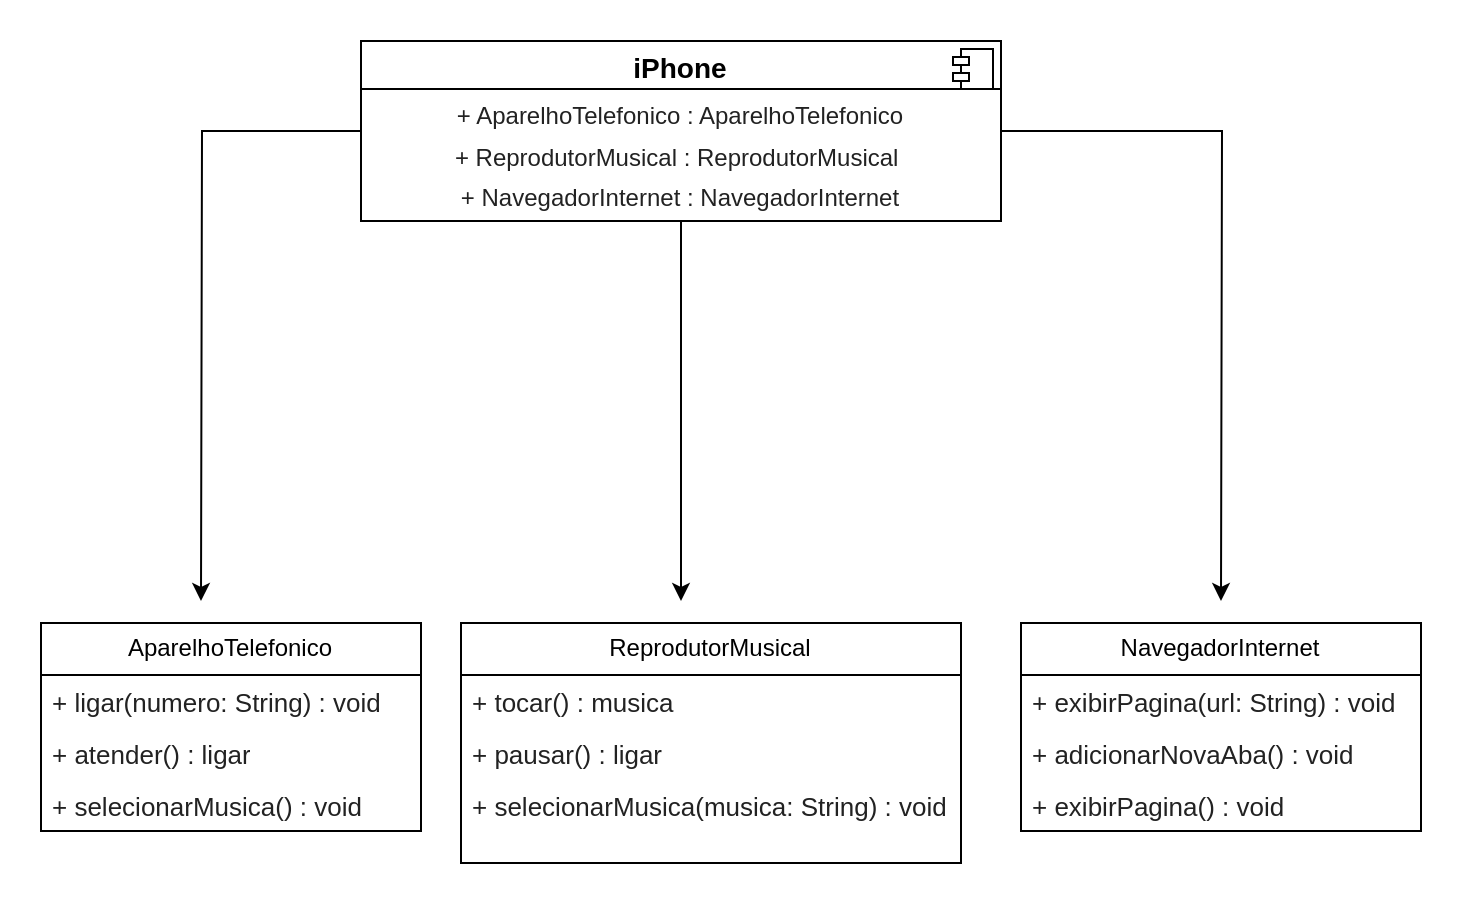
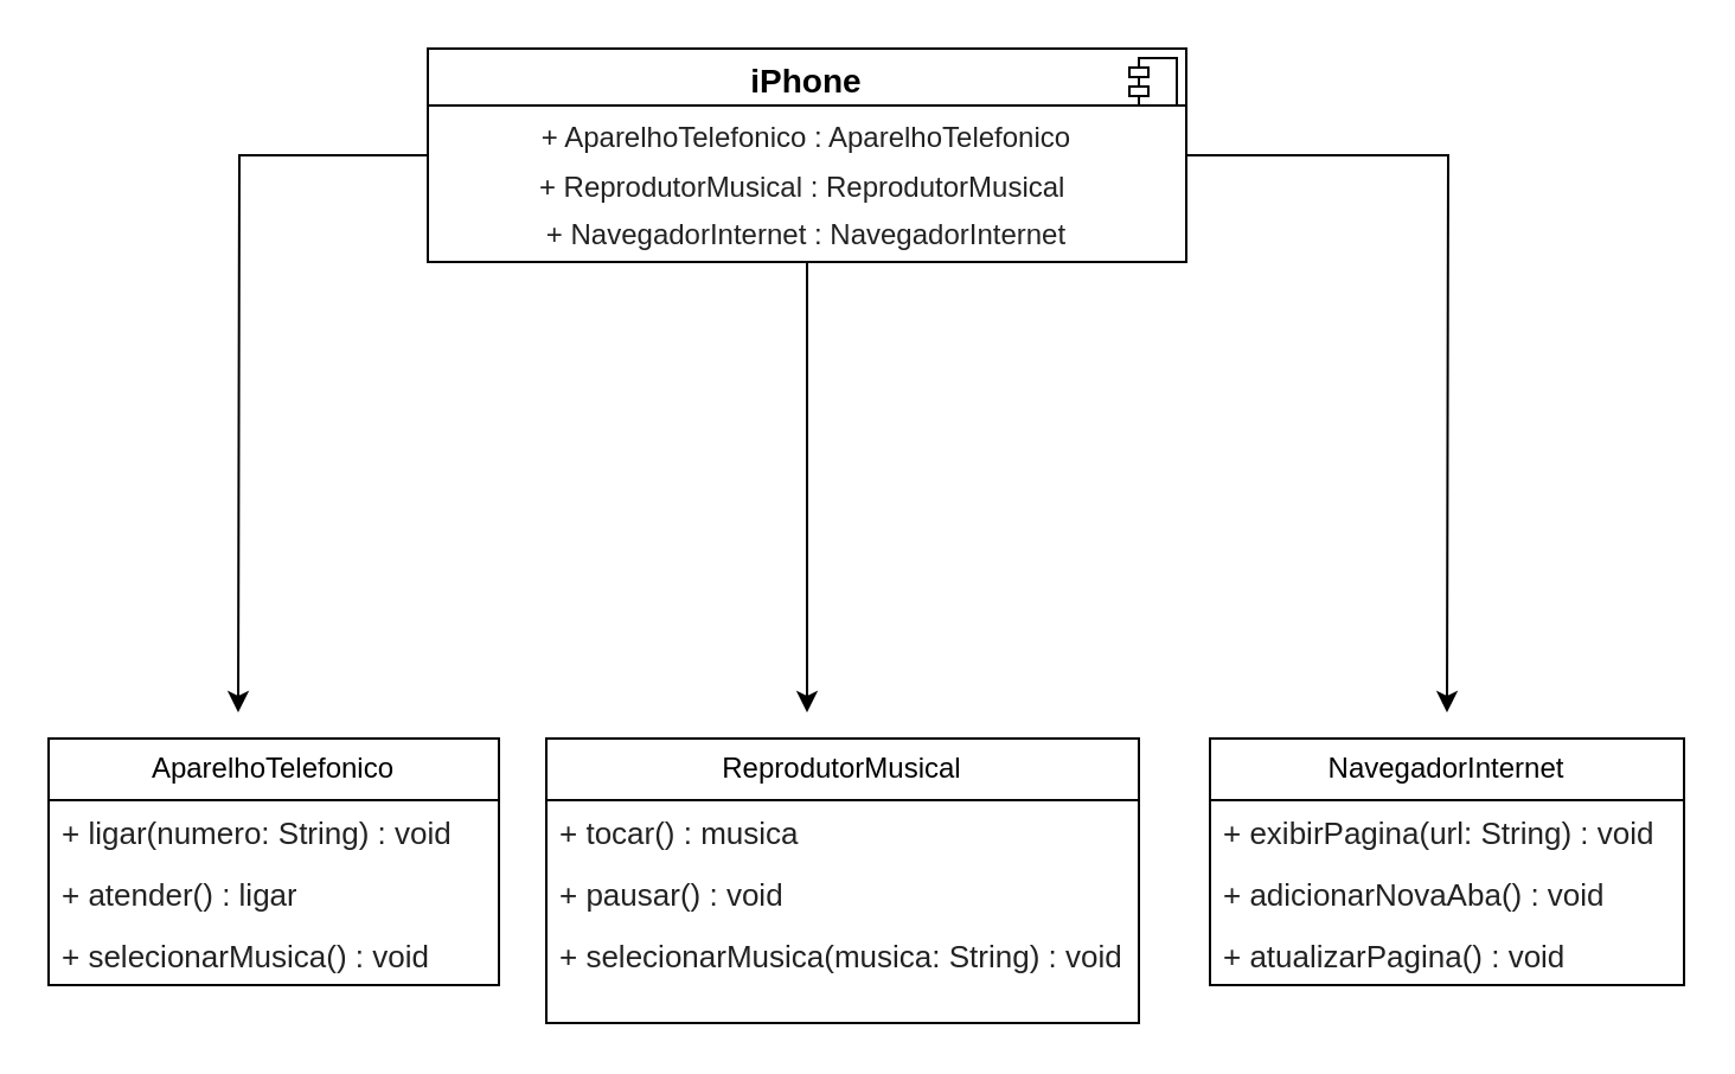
  <mxCell id="0" />
  <mxCell id="1" parent="0" />
  <mxCell id="2" value="ReprodutorMusical" style="swimlane;fontStyle=0;childLayout=stackLayout;horizontal=1;startSize=26;fillColor=none;horizontalStack=0;resizeParent=1;resizeParentMax=0;resizeLast=0;collapsible=1;marginBottom=0;whiteSpace=wrap;html=1;" parent="1" vertex="1"><mxGeometry x="230" y="311" width="250" height="120" as="geometry" /></mxCell>
  <mxCell id="3" value="&lt;span style=&quot;color: rgb(34, 34, 34); font-family: Arial, Helvetica, sans-serif; font-size: small; background-color: rgb(255, 255, 255);&quot;&gt;+ tocar() : musica&lt;/span&gt;" style="text;strokeColor=none;fillColor=none;align=left;verticalAlign=top;spacingLeft=4;spacingRight=4;overflow=hidden;rotatable=0;points=[[0,0.5],[1,0.5]];portConstraint=eastwest;whiteSpace=wrap;html=1;" parent="2" vertex="1"><mxGeometry y="26" width="250" height="26" as="geometry" /></mxCell>
- <mxCell id="4" value="&lt;span style=&quot;color: rgb(34, 34, 34); font-family: Arial, Helvetica, sans-serif; font-size: small; background-color: rgb(255, 255, 255);&quot;&gt;+ pausar() : ligar&lt;/span&gt;" style="text;strokeColor=none;fillColor=none;align=left;verticalAlign=top;spacingLeft=4;spacingRight=4;overflow=hidden;rotatable=0;points=[[0,0.5],[1,0.5]];portConstraint=eastwest;whiteSpace=wrap;html=1;" parent="2" vertex="1"><mxGeometry y="52" width="250" height="26" as="geometry" /></mxCell>
+ <mxCell id="4" value="&lt;span style=&quot;color: rgb(34, 34, 34); font-family: Arial, Helvetica, sans-serif; font-size: small; background-color: rgb(255, 255, 255);&quot;&gt;+ pausar() : void&lt;/span&gt;" style="text;strokeColor=none;fillColor=none;align=left;verticalAlign=top;spacingLeft=4;spacingRight=4;overflow=hidden;rotatable=0;points=[[0,0.5],[1,0.5]];portConstraint=eastwest;whiteSpace=wrap;html=1;" parent="2" vertex="1"><mxGeometry y="52" width="250" height="26" as="geometry" /></mxCell>
  <mxCell id="5" value="&lt;span style=&quot;color: rgb(34, 34, 34); font-family: Arial, Helvetica, sans-serif; background-color: rgb(255, 255, 255);&quot;&gt;&lt;font style=&quot;font-size: 13px;&quot;&gt;+ selecionarMusica(musica: String) : void&lt;/font&gt;&lt;/span&gt;" style="text;strokeColor=none;fillColor=none;align=left;verticalAlign=top;spacingLeft=4;spacingRight=4;overflow=hidden;rotatable=0;points=[[0,0.5],[1,0.5]];portConstraint=eastwest;whiteSpace=wrap;html=1;" parent="2" vertex="1"><mxGeometry y="78" width="250" height="42" as="geometry" /></mxCell>
  <mxCell id="6" value="AparelhoTelefonico" style="swimlane;fontStyle=0;childLayout=stackLayout;horizontal=1;startSize=26;fillColor=none;horizontalStack=0;resizeParent=1;resizeParentMax=0;resizeLast=0;collapsible=1;marginBottom=0;whiteSpace=wrap;html=1;" parent="1" vertex="1"><mxGeometry x="20" y="311" width="190" height="104" as="geometry" /></mxCell>
  <mxCell id="7" value="&lt;span style=&quot;color: rgb(34, 34, 34); font-family: Arial, Helvetica, sans-serif; background-color: rgb(255, 255, 255);&quot;&gt;&lt;font style=&quot;font-size: 13px;&quot;&gt;+ ligar(numero: String) : void&lt;/font&gt;&lt;/span&gt;" style="text;strokeColor=none;fillColor=none;align=left;verticalAlign=top;spacingLeft=4;spacingRight=4;overflow=hidden;rotatable=0;points=[[0,0.5],[1,0.5]];portConstraint=eastwest;whiteSpace=wrap;html=1;" parent="6" vertex="1"><mxGeometry y="26" width="190" height="26" as="geometry" /></mxCell>
  <mxCell id="8" value="&lt;span style=&quot;color: rgb(34, 34, 34); font-family: Arial, Helvetica, sans-serif; font-size: small; background-color: rgb(255, 255, 255);&quot;&gt;+ atender() : ligar&lt;/span&gt;" style="text;strokeColor=none;fillColor=none;align=left;verticalAlign=top;spacingLeft=4;spacingRight=4;overflow=hidden;rotatable=0;points=[[0,0.5],[1,0.5]];portConstraint=eastwest;whiteSpace=wrap;html=1;" parent="6" vertex="1"><mxGeometry y="52" width="190" height="26" as="geometry" /></mxCell>
  <mxCell id="9" value="&lt;span style=&quot;color: rgb(34, 34, 34); font-family: Arial, Helvetica, sans-serif; font-size: small; background-color: rgb(255, 255, 255);&quot;&gt;+ selecionarMusica() : void&lt;/span&gt;" style="text;strokeColor=none;fillColor=none;align=left;verticalAlign=top;spacingLeft=4;spacingRight=4;overflow=hidden;rotatable=0;points=[[0,0.5],[1,0.5]];portConstraint=eastwest;whiteSpace=wrap;html=1;" parent="6" vertex="1"><mxGeometry y="78" width="190" height="26" as="geometry" /></mxCell>
  <mxCell id="10" value="NavegadorInternet" style="swimlane;fontStyle=0;childLayout=stackLayout;horizontal=1;startSize=26;fillColor=none;horizontalStack=0;resizeParent=1;resizeParentMax=0;resizeLast=0;collapsible=1;marginBottom=0;whiteSpace=wrap;html=1;" parent="1" vertex="1"><mxGeometry x="510" y="311" width="200" height="104" as="geometry" /></mxCell>
  <mxCell id="11" value="&lt;span style=&quot;color: rgb(34, 34, 34); font-family: Arial, Helvetica, sans-serif; font-size: small; background-color: rgb(255, 255, 255);&quot;&gt;+ exibirPagina(url: String) : void&lt;/span&gt;" style="text;strokeColor=none;fillColor=none;align=left;verticalAlign=top;spacingLeft=4;spacingRight=4;overflow=hidden;rotatable=0;points=[[0,0.5],[1,0.5]];portConstraint=eastwest;whiteSpace=wrap;html=1;" parent="10" vertex="1"><mxGeometry y="26" width="200" height="26" as="geometry" /></mxCell>
  <mxCell id="12" value="&lt;span style=&quot;color: rgb(34, 34, 34); font-family: Arial, Helvetica, sans-serif; font-size: small; background-color: rgb(255, 255, 255);&quot;&gt;+ adicionarNovaAba() : void&lt;/span&gt;" style="text;strokeColor=none;fillColor=none;align=left;verticalAlign=top;spacingLeft=4;spacingRight=4;overflow=hidden;rotatable=0;points=[[0,0.5],[1,0.5]];portConstraint=eastwest;whiteSpace=wrap;html=1;" parent="10" vertex="1"><mxGeometry y="52" width="200" height="26" as="geometry" /></mxCell>
- <mxCell id="13" value="&lt;span style=&quot;color: rgb(34, 34, 34); font-family: Arial, Helvetica, sans-serif; font-size: small; background-color: rgb(255, 255, 255);&quot;&gt;+ exibirPagina() : void&lt;/span&gt;" style="text;strokeColor=none;fillColor=none;align=left;verticalAlign=top;spacingLeft=4;spacingRight=4;overflow=hidden;rotatable=0;points=[[0,0.5],[1,0.5]];portConstraint=eastwest;whiteSpace=wrap;html=1;" parent="10" vertex="1"><mxGeometry y="78" width="200" height="26" as="geometry" /></mxCell>
+ <mxCell id="13" value="&lt;span style=&quot;color: rgb(34, 34, 34); font-family: Arial, Helvetica, sans-serif; font-size: small; background-color: rgb(255, 255, 255);&quot;&gt;+ atualizarPagina() : void&lt;/span&gt;" style="text;strokeColor=none;fillColor=none;align=left;verticalAlign=top;spacingLeft=4;spacingRight=4;overflow=hidden;rotatable=0;points=[[0,0.5],[1,0.5]];portConstraint=eastwest;whiteSpace=wrap;html=1;" parent="10" vertex="1"><mxGeometry y="78" width="200" height="26" as="geometry" /></mxCell>
  <mxCell id="14" style="edgeStyle=orthogonalEdgeStyle;rounded=0;orthogonalLoop=1;jettySize=auto;html=1;" parent="1" source="17" edge="1"><mxGeometry relative="1" as="geometry"><mxPoint x="340" y="300" as="targetPoint" /></mxGeometry></mxCell>
  <mxCell id="15" style="edgeStyle=orthogonalEdgeStyle;rounded=0;orthogonalLoop=1;jettySize=auto;html=1;" parent="1" source="17" edge="1"><mxGeometry relative="1" as="geometry"><mxPoint x="100" y="300" as="targetPoint" /></mxGeometry></mxCell>
  <mxCell id="16" style="edgeStyle=orthogonalEdgeStyle;rounded=0;orthogonalLoop=1;jettySize=auto;html=1;" parent="1" source="17" edge="1"><mxGeometry relative="1" as="geometry"><mxPoint x="610" y="300" as="targetPoint" /></mxGeometry></mxCell>
  <mxCell id="17" value="&lt;p style=&quot;margin:0px;margin-top:6px;text-align:center;&quot;&gt;&lt;b&gt;&lt;font style=&quot;font-size: 14px;&quot;&gt;iPhone&lt;/font&gt;&lt;/b&gt;&lt;/p&gt;&lt;p style=&quot;text-align: center; margin: 6px 0px 0px;&quot;&gt;&lt;span style=&quot;color: rgb(34, 34, 34); font-family: Arial, Helvetica, sans-serif; background-color: rgb(255, 255, 255);&quot;&gt;&lt;font style=&quot;font-size: 12px;&quot;&gt;+ AparelhoTelefonico : AparelhoTelefonico&lt;/font&gt;&lt;/span&gt;&lt;b&gt;&lt;font style=&quot;font-size: 14px;&quot;&gt;&lt;br&gt;&lt;/font&gt;&lt;/b&gt;&lt;/p&gt;&lt;p style=&quot;text-align: center; margin: 6px 0px 0px;&quot;&gt;&lt;span style=&quot;color: rgb(34, 34, 34); font-family: Arial, Helvetica, sans-serif; text-align: start; background-color: rgb(255, 255, 255);&quot;&gt;&lt;font style=&quot;font-size: 12px;&quot;&gt;+ ReprodutorMusical : ReprodutorMusical&amp;nbsp;&lt;/font&gt;&lt;/span&gt;&lt;span style=&quot;color: rgb(34, 34, 34); font-family: Arial, Helvetica, sans-serif; background-color: rgb(255, 255, 255);&quot;&gt;&lt;font style=&quot;font-size: 10px;&quot;&gt;&lt;br&gt;&lt;/font&gt;&lt;/span&gt;&lt;/p&gt;&lt;p style=&quot;text-align: center; margin: 6px 0px 0px;&quot;&gt;&lt;span style=&quot;color: rgb(34, 34, 34); font-family: Arial, Helvetica, sans-serif; text-align: start; background-color: rgb(255, 255, 255);&quot;&gt;&lt;font style=&quot;font-size: 12px;&quot;&gt;+ NavegadorInternet : NavegadorInternet&lt;/font&gt;&lt;/span&gt;&lt;span style=&quot;color: rgb(34, 34, 34); font-family: Arial, Helvetica, sans-serif; text-align: start; background-color: rgb(255, 255, 255);&quot;&gt;&lt;font style=&quot;font-size: 12px;&quot;&gt;&lt;br&gt;&lt;/font&gt;&lt;/span&gt;&lt;/p&gt;" style="align=left;overflow=fill;html=1;dropTarget=0;whiteSpace=wrap;" parent="1" vertex="1"><mxGeometry x="180" y="20" width="320" height="90" as="geometry" /></mxCell>
  <mxCell id="18" value="" style="shape=component;jettyWidth=8;jettyHeight=4;" parent="17" vertex="1"><mxGeometry x="1" width="20" height="20" relative="1" as="geometry"><mxPoint x="-24" y="4" as="offset" /></mxGeometry></mxCell>
  <mxCell id="19" value="" style="line;strokeWidth=1;fillColor=none;align=left;verticalAlign=middle;spacingTop=-1;spacingLeft=3;spacingRight=3;rotatable=0;labelPosition=right;points=[];portConstraint=eastwest;strokeColor=inherit;" parent="1" vertex="1"><mxGeometry x="180" y="40" width="320" height="8" as="geometry" /></mxCell>
